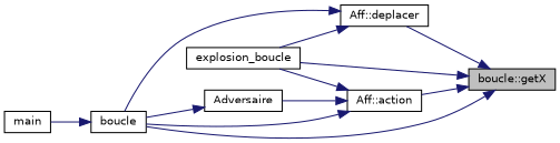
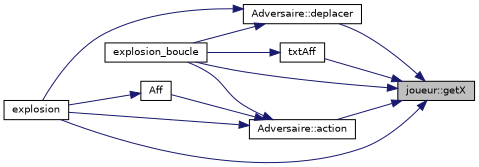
  digraph {
    rankdir=RL
    node [color=black fillcolor=white fontname=Helvetica fontsize=10 shape=record style=filled]
    edge [color=midnightblue dir=back fontname=Helvetica fontsize=10 labelfontname=Helvetica labelfontsize=10 style=solid]
-   n1 [fillcolor=grey75 fontcolor=black height=0.2 label="boucle::getX" width=0.4]
-   n2 [height=0.2 label="Aff::action" width=0.4]
-   n3 [height=0.2 label=boucle width=0.4]
+   n1 [fillcolor=grey75 fontcolor=black height=0.2 label="joueur::getX" width=0.4]
+   n2 [height=0.2 label="Adversaire::action" width=0.4]
+   n3 [height=0.2 label=explosion width=0.4]
    n4 [height=0.2 label=explosion_boucle width=0.4]
-   n5 [height=0.2 label="Aff::deplacer" width=0.4]
-   n7 [height=0.2 label=Adversaire width=0.4]
-   n8 [height=0.2 label=main width=0.4]
+   n5 [height=0.2 label="Adversaire::deplacer" width=0.4]
+   n6 [height=0.2 label=txtAff width=0.4]
+   n7 [height=0.2 label=Aff width=0.4]
    n1 -> n2
    n1 -> n3
    n1 -> n4
    n1 -> n5
+   n1 -> n6
    n2 -> n3
    n2 -> n4
    n2 -> n7
-   n3 -> n8
    n5 -> n3
    n5 -> n4
+   n6 -> n4
    n7 -> n3
  }
